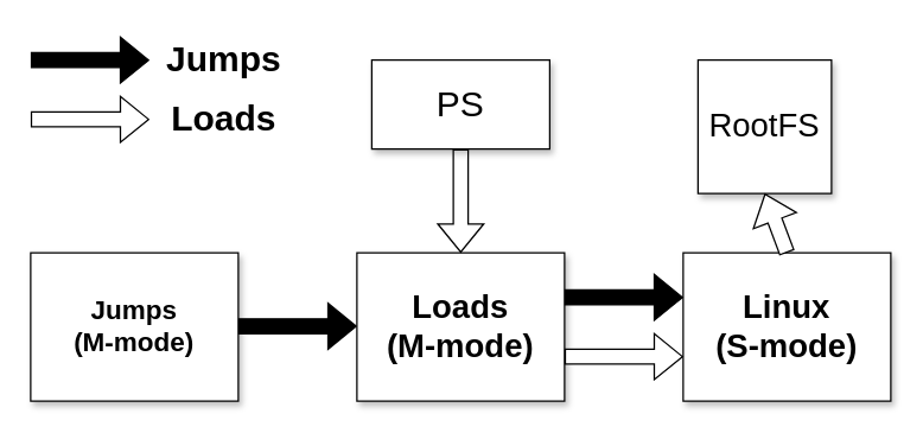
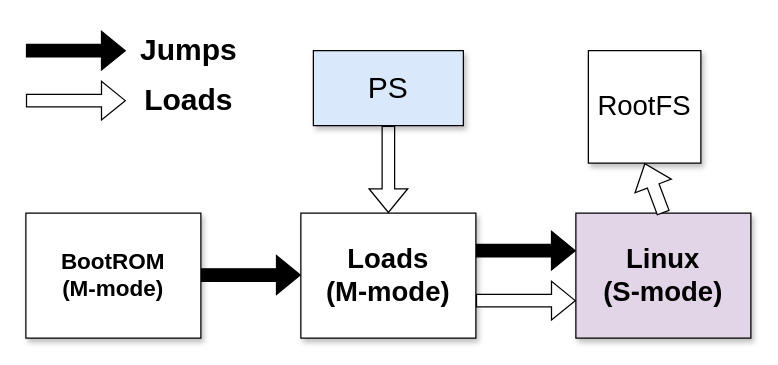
  <mxCell id="0" />
  <mxCell id="1" parent="0" />
- <mxCell id="2" value="&lt;font style=&quot;font-size: 18px;&quot;&gt;&lt;b&gt;Jumps&lt;br&gt;(M-mode)&lt;br&gt;&lt;/b&gt;&lt;/font&gt;" style="rounded=0;whiteSpace=wrap;html=1;shadow=1;" vertex="1" parent="1"><mxGeometry x="20" y="170" width="140" height="100" as="geometry" /></mxCell>
+ <mxCell id="2" value="&lt;font style=&quot;font-size: 18px;&quot;&gt;&lt;b&gt;BootROM&lt;br&gt;(M-mode)&lt;br&gt;&lt;/b&gt;&lt;/font&gt;" style="rounded=0;whiteSpace=wrap;html=1;shadow=1;" vertex="1" parent="1"><mxGeometry x="20" y="170" width="140" height="100" as="geometry" /></mxCell>
  <mxCell id="3" value="" style="shape=flexArrow;endArrow=classic;html=1;rounded=0;fillColor=#000000;" edge="1" parent="1"><mxGeometry width="50" height="50" relative="1" as="geometry"><mxPoint x="20" y="40" as="sourcePoint" /><mxPoint x="100" y="40" as="targetPoint" /></mxGeometry></mxCell>
  <mxCell id="4" value="Jumps" style="text;strokeColor=none;fillColor=none;html=1;fontSize=24;fontStyle=1;verticalAlign=middle;align=center;" vertex="1" parent="1"><mxGeometry x="100" y="20" width="100" height="40" as="geometry" /></mxCell>
  <mxCell id="5" value="" style="shape=flexArrow;endArrow=classic;html=1;rounded=0;fillColor=#FFFFFF;" edge="1" parent="1"><mxGeometry width="50" height="50" relative="1" as="geometry"><mxPoint x="20" y="80" as="sourcePoint" /><mxPoint x="100" y="80" as="targetPoint" /></mxGeometry></mxCell>
  <mxCell id="6" value="Loads" style="text;strokeColor=none;fillColor=none;html=1;fontSize=24;fontStyle=1;verticalAlign=middle;align=center;" vertex="1" parent="1"><mxGeometry x="100" y="60" width="100" height="40" as="geometry" /></mxCell>
  <mxCell id="7" value="" style="shape=flexArrow;endArrow=classic;html=1;rounded=0;fillColor=#000000;" edge="1" parent="1"><mxGeometry width="50" height="50" relative="1" as="geometry"><mxPoint x="160" y="219.5" as="sourcePoint" /><mxPoint x="240" y="219.5" as="targetPoint" /></mxGeometry></mxCell>
  <mxCell id="8" value="&lt;font style=&quot;font-size: 22px;&quot;&gt;&lt;b&gt;Loads&lt;br&gt;(M-mode)&lt;br&gt;&lt;/b&gt;&lt;/font&gt;" style="rounded=0;whiteSpace=wrap;html=1;shadow=1;" vertex="1" parent="1"><mxGeometry x="240" y="170" width="140" height="100" as="geometry" /></mxCell>
  <mxCell id="9" value="" style="shape=flexArrow;endArrow=classic;html=1;rounded=0;fillColor=#FFFFFF;entryX=0.5;entryY=0;entryDx=0;entryDy=0;" edge="1" parent="1" target="8"><mxGeometry width="50" height="50" relative="1" as="geometry"><mxPoint x="310" y="100" as="sourcePoint" /><mxPoint x="334" y="100" as="targetPoint" /></mxGeometry></mxCell>
- <mxCell id="10" value="&lt;font style=&quot;font-size: 24px;&quot;&gt;PS&lt;/font&gt;" style="rounded=0;whiteSpace=wrap;html=1;shadow=1;" vertex="1" parent="1"><mxGeometry x="250" y="40" width="120" height="60" as="geometry" /></mxCell>
- <mxCell id="11" value="&lt;font style=&quot;font-size: 22px;&quot;&gt;&lt;b&gt;Linux&lt;br&gt;(S-mode)&lt;br&gt;&lt;/b&gt;&lt;/font&gt;" style="rounded=0;whiteSpace=wrap;html=1;shadow=1;" vertex="1" parent="1"><mxGeometry x="460" y="170" width="140" height="100" as="geometry" /></mxCell>
+ <mxCell id="10" value="&lt;font style=&quot;font-size: 24px;&quot;&gt;PS&lt;/font&gt;" style="rounded=0;whiteSpace=wrap;html=1;shadow=1;fillColor=#dae8fc;" vertex="1" parent="1"><mxGeometry x="250" y="40" width="120" height="60" as="geometry" /></mxCell>
+ <mxCell id="11" value="&lt;font style=&quot;font-size: 22px;&quot;&gt;&lt;b&gt;Linux&lt;br&gt;(S-mode)&lt;br&gt;&lt;/b&gt;&lt;/font&gt;" style="rounded=0;whiteSpace=wrap;html=1;shadow=1;fillColor=#e1d5e7;" vertex="1" parent="1"><mxGeometry x="460" y="170" width="140" height="100" as="geometry" /></mxCell>
  <mxCell id="12" value="" style="shape=flexArrow;endArrow=classic;html=1;rounded=0;fillColor=#000000;" edge="1" parent="1"><mxGeometry width="50" height="50" relative="1" as="geometry"><mxPoint x="380" y="200" as="sourcePoint" /><mxPoint x="460" y="200" as="targetPoint" /></mxGeometry></mxCell>
  <mxCell id="13" value="" style="shape=flexArrow;endArrow=classic;html=1;rounded=0;fillColor=#FFFFFF;" edge="1" parent="1"><mxGeometry width="50" height="50" relative="1" as="geometry"><mxPoint x="380" y="240" as="sourcePoint" /><mxPoint x="460" y="240" as="targetPoint" /></mxGeometry></mxCell>
  <mxCell id="14" value="&lt;font style=&quot;font-size: 22px;&quot;&gt;RootFS&lt;/font&gt;" style="rounded=0;whiteSpace=wrap;html=1;shadow=1;" vertex="1" parent="1"><mxGeometry x="470" y="40" width="90" height="90" as="geometry" /></mxCell>
  <mxCell id="15" value="" style="shape=flexArrow;endArrow=classic;html=1;rounded=0;fillColor=#FFFFFF;entryX=0.5;entryY=1;entryDx=0;entryDy=0;exitX=0.5;exitY=0;exitDx=0;exitDy=0;" edge="1" parent="1" source="11" target="14"><mxGeometry width="50" height="50" relative="1" as="geometry"><mxPoint x="30" y="90" as="sourcePoint" /><mxPoint x="110" y="90" as="targetPoint" /></mxGeometry></mxCell>
